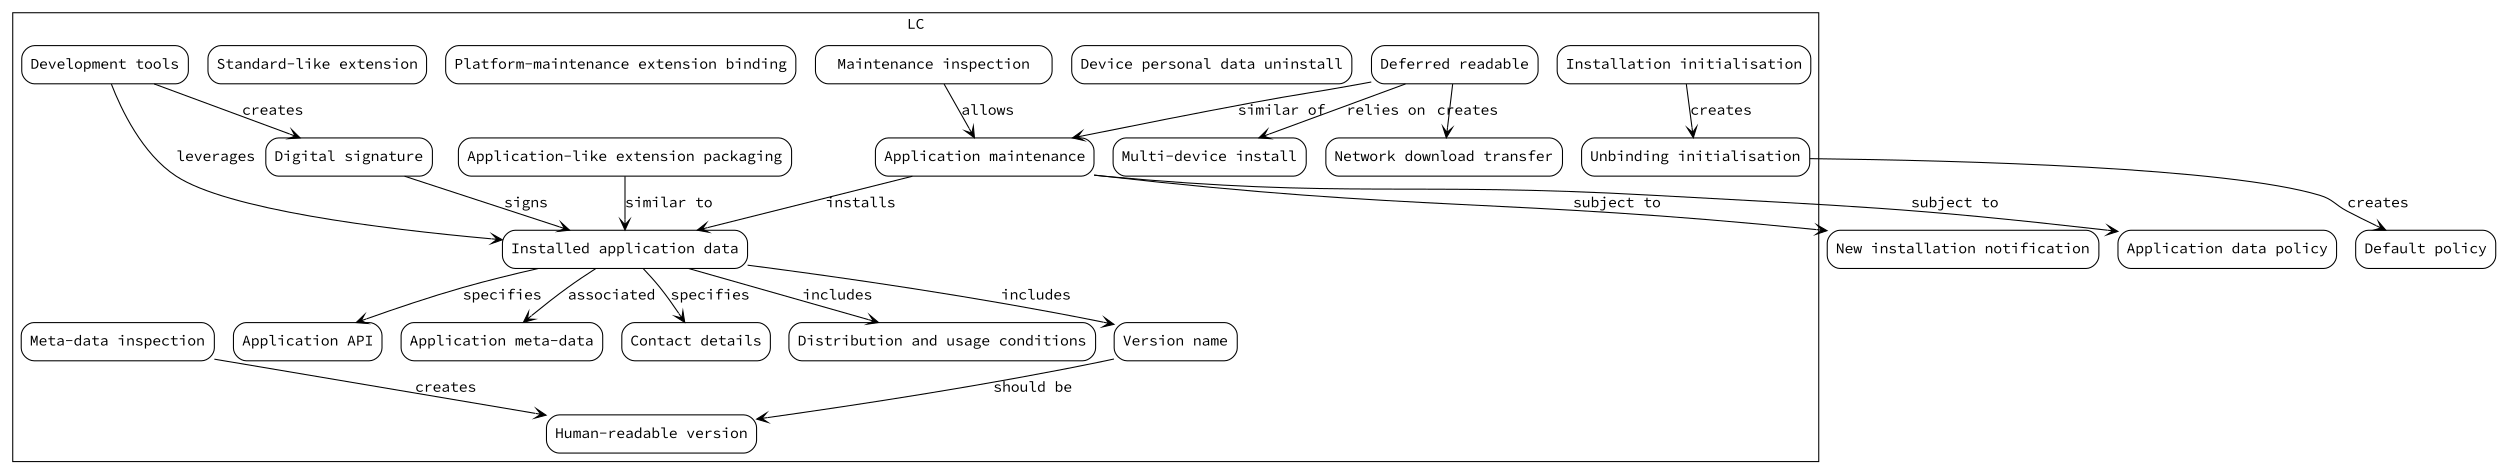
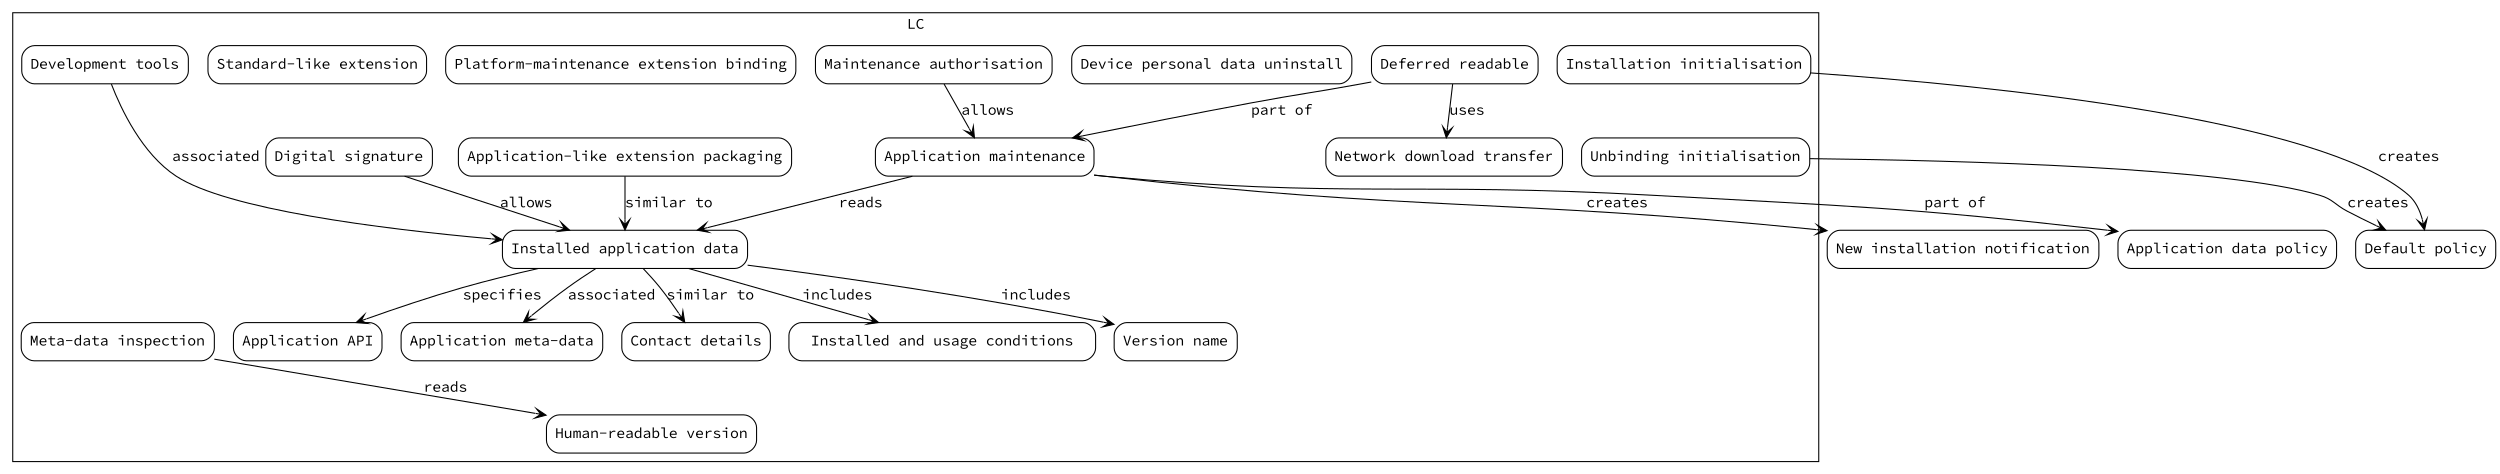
  digraph {
    fontname="Source Code Pro"
    rankdir=TB
    node [fontname="Source Code Pro" shape=rectangle style=rounded]
    edge [arrowhead=vee fontname="Source Code Pro"]
    "Application API"
    "Application maintenance" [color=2 usecases="LC1,LC2,LC3,DA4,TMS3,PS10"]
    "Application meta-data"
    "Application-like extension packaging"
    "Contact details" [color=2 usecases=LC1]
    n6 [label="Deferred readable"]
    "Development tools" [color=2]
    "Device personal data uninstall" [usecases=TMS3]
    "Digital signature"
-   "Distribution and usage conditions"
+   "Distribution and usage conditions" [label="Installed and usage conditions"]
    "Human-readable version" [color=2 usecases=LC1]
    "Installed application data"
-   "Maintenance authorisation" [usecases=TMS3 label="Maintenance inspection"]
+   "Maintenance authorisation" [usecases=TMS3]
    "Meta-data inspection"
-   "Multi-device install" [color=2 usecases="LC1,LC2"]
    "Network download transfer"
    n17 [label="Platform-maintenance extension binding"]
    "Standard-like extension"
    "Version name"
    "Installation initialisation" [backlog="CS-96" color=2]
    "Unbinding initialisation" [backlog="CS-96" color=2]
    "New installation notification"
    "Application data policy"
    "Default policy"
    subgraph cluster_1 {
      label=LC
      "Application API"
      "Application maintenance"
      "Application meta-data"
      "Application-like extension packaging"
      "Contact details"
      n6
      "Development tools"
      "Device personal data uninstall"
      "Digital signature"
      "Distribution and usage conditions"
      "Human-readable version"
      "Installed application data"
      "Maintenance authorisation"
      "Meta-data inspection"
-     "Multi-device install"
      "Network download transfer"
      n17
      "Standard-like extension"
      "Version name"
      "Installation initialisation"
      "Unbinding initialisation"
    }
-   "Application maintenance" -> "Installed application data" [label=installs]
-   "Application maintenance" -> "New installation notification" [label="subject to"]
-   "Application maintenance" -> "Application data policy" [label="subject to"]
+   "Application maintenance" -> "Installed application data" [label=reads]
+   "Application maintenance" -> "New installation notification" [label=creates]
+   "Application maintenance" -> "Application data policy" [label="part of"]
    "Application-like extension packaging" -> "Installed application data" [label="similar to"]
-   n6 -> "Application maintenance" [label="similar of"]
-   n6 -> "Multi-device install" [label="relies on"]
-   n6 -> "Network download transfer" [label=creates]
-   "Development tools" -> "Digital signature" [label=creates]
-   "Development tools" -> "Installed application data" [label=leverages]
-   "Digital signature" -> "Installed application data" [label=signs]
+   n6 -> "Application maintenance" [label="part of"]
+   n6 -> "Network download transfer" [label=uses]
+   "Development tools" -> "Installed application data" [label=associated]
+   "Digital signature" -> "Installed application data" [label=allows]
    "Installed application data" -> "Application API" [label=specifies]
    "Installed application data" -> "Application meta-data" [label=associated]
-   "Installed application data" -> "Contact details" [label=specifies]
+   "Installed application data" -> "Contact details" [label="similar to"]
    "Installed application data" -> "Distribution and usage conditions" [label=includes]
    "Installed application data" -> "Version name" [label=includes]
    "Maintenance authorisation" -> "Application maintenance" [label=allows]
-   "Meta-data inspection" -> "Human-readable version" [label=creates]
-   "Version name" -> "Human-readable version" [label="should be"]
-   "Installation initialisation" -> "Unbinding initialisation" [label=creates]
+   "Meta-data inspection" -> "Human-readable version" [label=reads]
+   "Installation initialisation" -> "Default policy" [label=creates]
    "Unbinding initialisation" -> "Default policy" [label=creates]
  }
